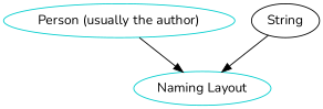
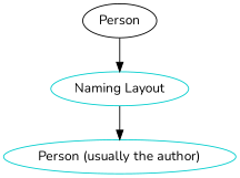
  digraph {
    fontname=Nunito
    node [color=cyan3 fontname=Nunito shape=oval]
    edge [fontname=Nunito]
    n1 [label="Person (usually the author)"]
-   String [color="" shape=""]
+   String [label=Person color="" shape=""]
    n3 [label="Naming Layout"]
    String -> n3
-   n1 -> n3
+   n3 -> n1
  }
